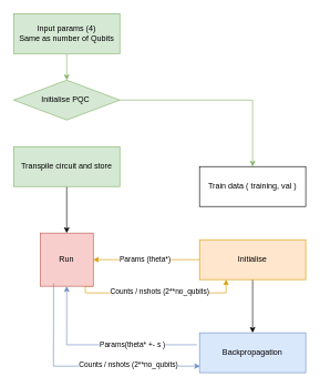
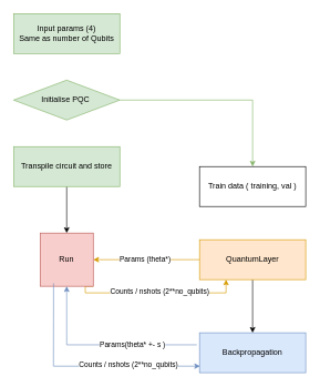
  <mxCell id="0" />
  <mxCell id="1" parent="0" />
- <mxCell id="2" value="" style="edgeStyle=orthogonalEdgeStyle;rounded=0;orthogonalLoop=1;jettySize=auto;html=1;fillColor=#d5e8d4;strokeColor=#82b366;" parent="1" source="3" target="5" edge="1"><mxGeometry relative="1" as="geometry" /></mxCell>
  <mxCell id="3" value="Input params (4)&lt;br&gt;Same as number of Qubits" style="rounded=0;whiteSpace=wrap;html=1;fillColor=#d5e8d4;strokeColor=#82b366;" parent="1" vertex="1"><mxGeometry x="20" y="20" width="160" height="60" as="geometry" /></mxCell>
  <mxCell id="4" value="" style="edgeStyle=orthogonalEdgeStyle;rounded=0;orthogonalLoop=1;jettySize=auto;html=1;fillColor=#d5e8d4;strokeColor=#82b366;" parent="1" source="5" target="8" edge="1"><mxGeometry relative="1" as="geometry" /></mxCell>
  <mxCell id="5" value="Initialise PQC&amp;nbsp;" style="rhombus;whiteSpace=wrap;html=1;fillColor=#d5e8d4;strokeColor=#82b366;" parent="1" vertex="1"><mxGeometry x="20" y="120" width="160" height="60" as="geometry" /></mxCell>
  <mxCell id="6" value="" style="edgeStyle=orthogonalEdgeStyle;rounded=0;orthogonalLoop=1;jettySize=auto;html=1;" parent="1" source="7" target="15" edge="1"><mxGeometry relative="1" as="geometry" /></mxCell>
  <mxCell id="7" value="Transpile circuit and store" style="rounded=0;whiteSpace=wrap;html=1;fillColor=#d5e8d4;strokeColor=#82b366;" parent="1" vertex="1"><mxGeometry x="20" y="220" width="160" height="60" as="geometry" /></mxCell>
  <mxCell id="8" value="Train data ( training, val )" style="rounded=0;whiteSpace=wrap;html=1;" parent="1" vertex="1"><mxGeometry x="300" y="250" width="160" height="60" as="geometry" /></mxCell>
  <mxCell id="9" style="edgeStyle=orthogonalEdgeStyle;rounded=0;orthogonalLoop=1;jettySize=auto;html=1;entryX=1;entryY=0.5;entryDx=0;entryDy=0;fillColor=#ffe6cc;strokeColor=#d79b00;" parent="1" source="12" target="15" edge="1"><mxGeometry relative="1" as="geometry" /></mxCell>
  <mxCell id="10" value="Params (theta*)" style="edgeLabel;html=1;align=center;verticalAlign=middle;resizable=0;points=[];" parent="9" vertex="1" connectable="0"><mxGeometry x="0.039" y="-1" relative="1" as="geometry"><mxPoint as="offset" /></mxGeometry></mxCell>
  <mxCell id="11" value="" style="edgeStyle=orthogonalEdgeStyle;rounded=0;orthogonalLoop=1;jettySize=auto;html=1;" parent="1" source="12" target="18" edge="1"><mxGeometry relative="1" as="geometry" /></mxCell>
- <mxCell id="12" value="Initialise" style="rounded=0;whiteSpace=wrap;html=1;fillColor=#ffe6cc;strokeColor=#d79b00;" parent="1" vertex="1"><mxGeometry x="300" y="360" width="160" height="60" as="geometry" /></mxCell>
+ <mxCell id="12" value="QuantumLayer" style="rounded=0;whiteSpace=wrap;html=1;fillColor=#ffe6cc;strokeColor=#d79b00;" parent="1" vertex="1"><mxGeometry x="300" y="360" width="160" height="60" as="geometry" /></mxCell>
  <mxCell id="13" style="edgeStyle=orthogonalEdgeStyle;rounded=0;orthogonalLoop=1;jettySize=auto;html=1;entryX=0.25;entryY=1;entryDx=0;entryDy=0;exitX=1;exitY=1;exitDx=0;exitDy=0;fillColor=#ffe6cc;strokeColor=#d79b00;" parent="1" source="15" target="12" edge="1"><mxGeometry relative="1" as="geometry"><Array as="points"><mxPoint x="128" y="440" /><mxPoint x="340" y="440" /></Array></mxGeometry></mxCell>
  <mxCell id="14" value="Counts / nshots (2**no_qubits)" style="edgeLabel;html=1;align=center;verticalAlign=middle;resizable=0;points=[];" parent="13" vertex="1" connectable="0"><mxGeometry x="-0.098" y="3" relative="1" as="geometry"><mxPoint x="18" as="offset" /></mxGeometry></mxCell>
  <mxCell id="15" value="Run" style="whiteSpace=wrap;html=1;fillColor=#f8cecc;strokeColor=#b85450;rounded=0;" parent="1" vertex="1"><mxGeometry x="60" y="350" width="80" height="80" as="geometry" /></mxCell>
  <mxCell id="16" style="edgeStyle=orthogonalEdgeStyle;rounded=0;orthogonalLoop=1;jettySize=auto;html=1;entryX=0.5;entryY=1;entryDx=0;entryDy=0;exitX=-0.025;exitY=0.301;exitDx=0;exitDy=0;exitPerimeter=0;fillColor=#dae8fc;strokeColor=#6c8ebf;" parent="1" source="18" target="15" edge="1"><mxGeometry relative="1" as="geometry" /></mxCell>
  <mxCell id="17" value="Params(theta* +- s )" style="edgeLabel;html=1;align=center;verticalAlign=middle;resizable=0;points=[];" parent="16" vertex="1" connectable="0"><mxGeometry x="-0.315" y="-1" relative="1" as="geometry"><mxPoint as="offset" /></mxGeometry></mxCell>
  <mxCell id="18" value="Backpropagation" style="rounded=0;whiteSpace=wrap;html=1;fillColor=#dae8fc;strokeColor=#6c8ebf;" parent="1" vertex="1"><mxGeometry x="300" y="500" width="160" height="60" as="geometry" /></mxCell>
  <mxCell id="19" style="edgeStyle=orthogonalEdgeStyle;rounded=0;orthogonalLoop=1;jettySize=auto;html=1;entryX=0.005;entryY=0.836;entryDx=0;entryDy=0;entryPerimeter=0;fillColor=#dae8fc;strokeColor=#6c8ebf;exitX=0.253;exitY=0.944;exitDx=0;exitDy=0;exitPerimeter=0;" parent="1" source="15" target="18" edge="1"><mxGeometry relative="1" as="geometry"><mxPoint x="84" y="430" as="sourcePoint" /><mxPoint x="290" y="460" as="targetPoint" /><Array as="points"><mxPoint x="80" y="430" /><mxPoint x="80" y="430" /><mxPoint x="80" y="550" /></Array></mxGeometry></mxCell>
  <mxCell id="20" value="Counts / nshots (2**no_qubits)" style="edgeLabel;html=1;align=center;verticalAlign=middle;resizable=0;points=[];" parent="19" vertex="1" connectable="0"><mxGeometry x="-0.098" y="3" relative="1" as="geometry"><mxPoint x="81" as="offset" /></mxGeometry></mxCell>
